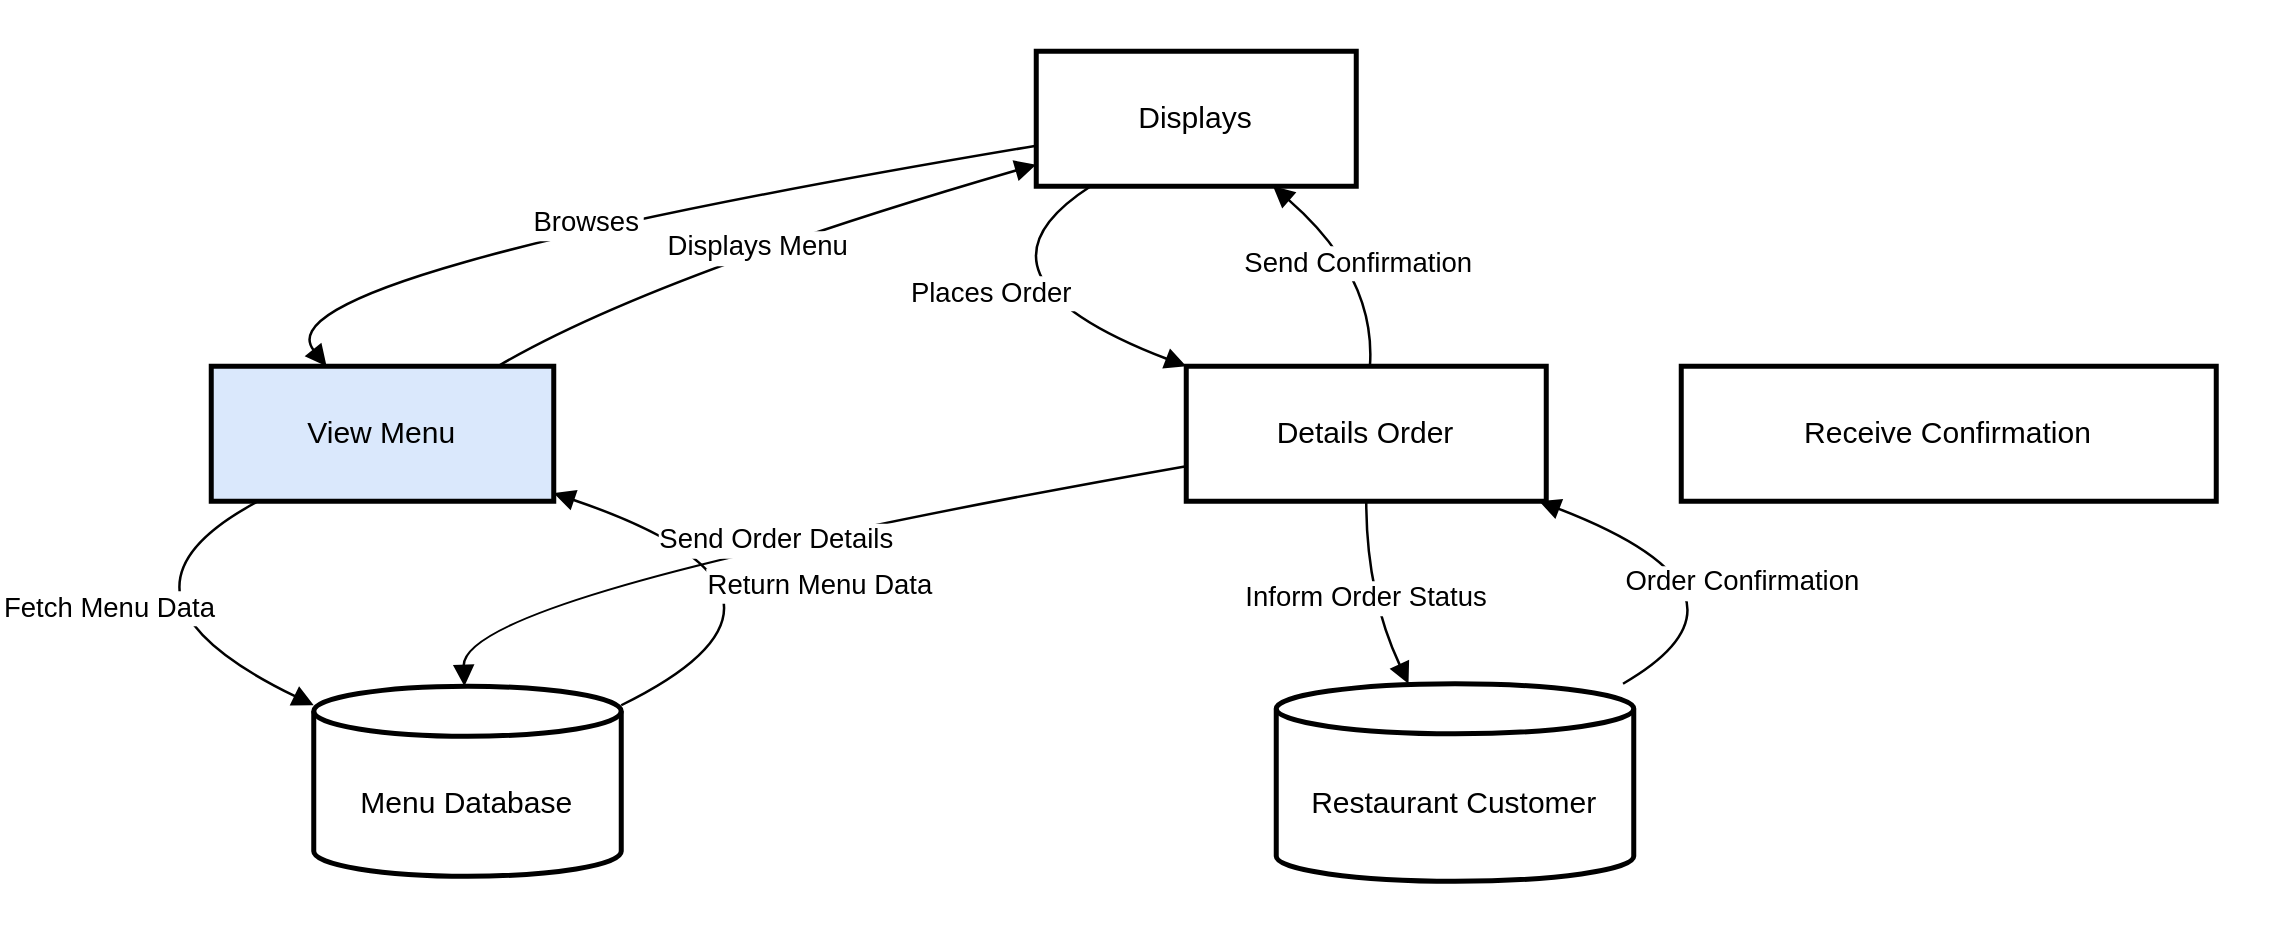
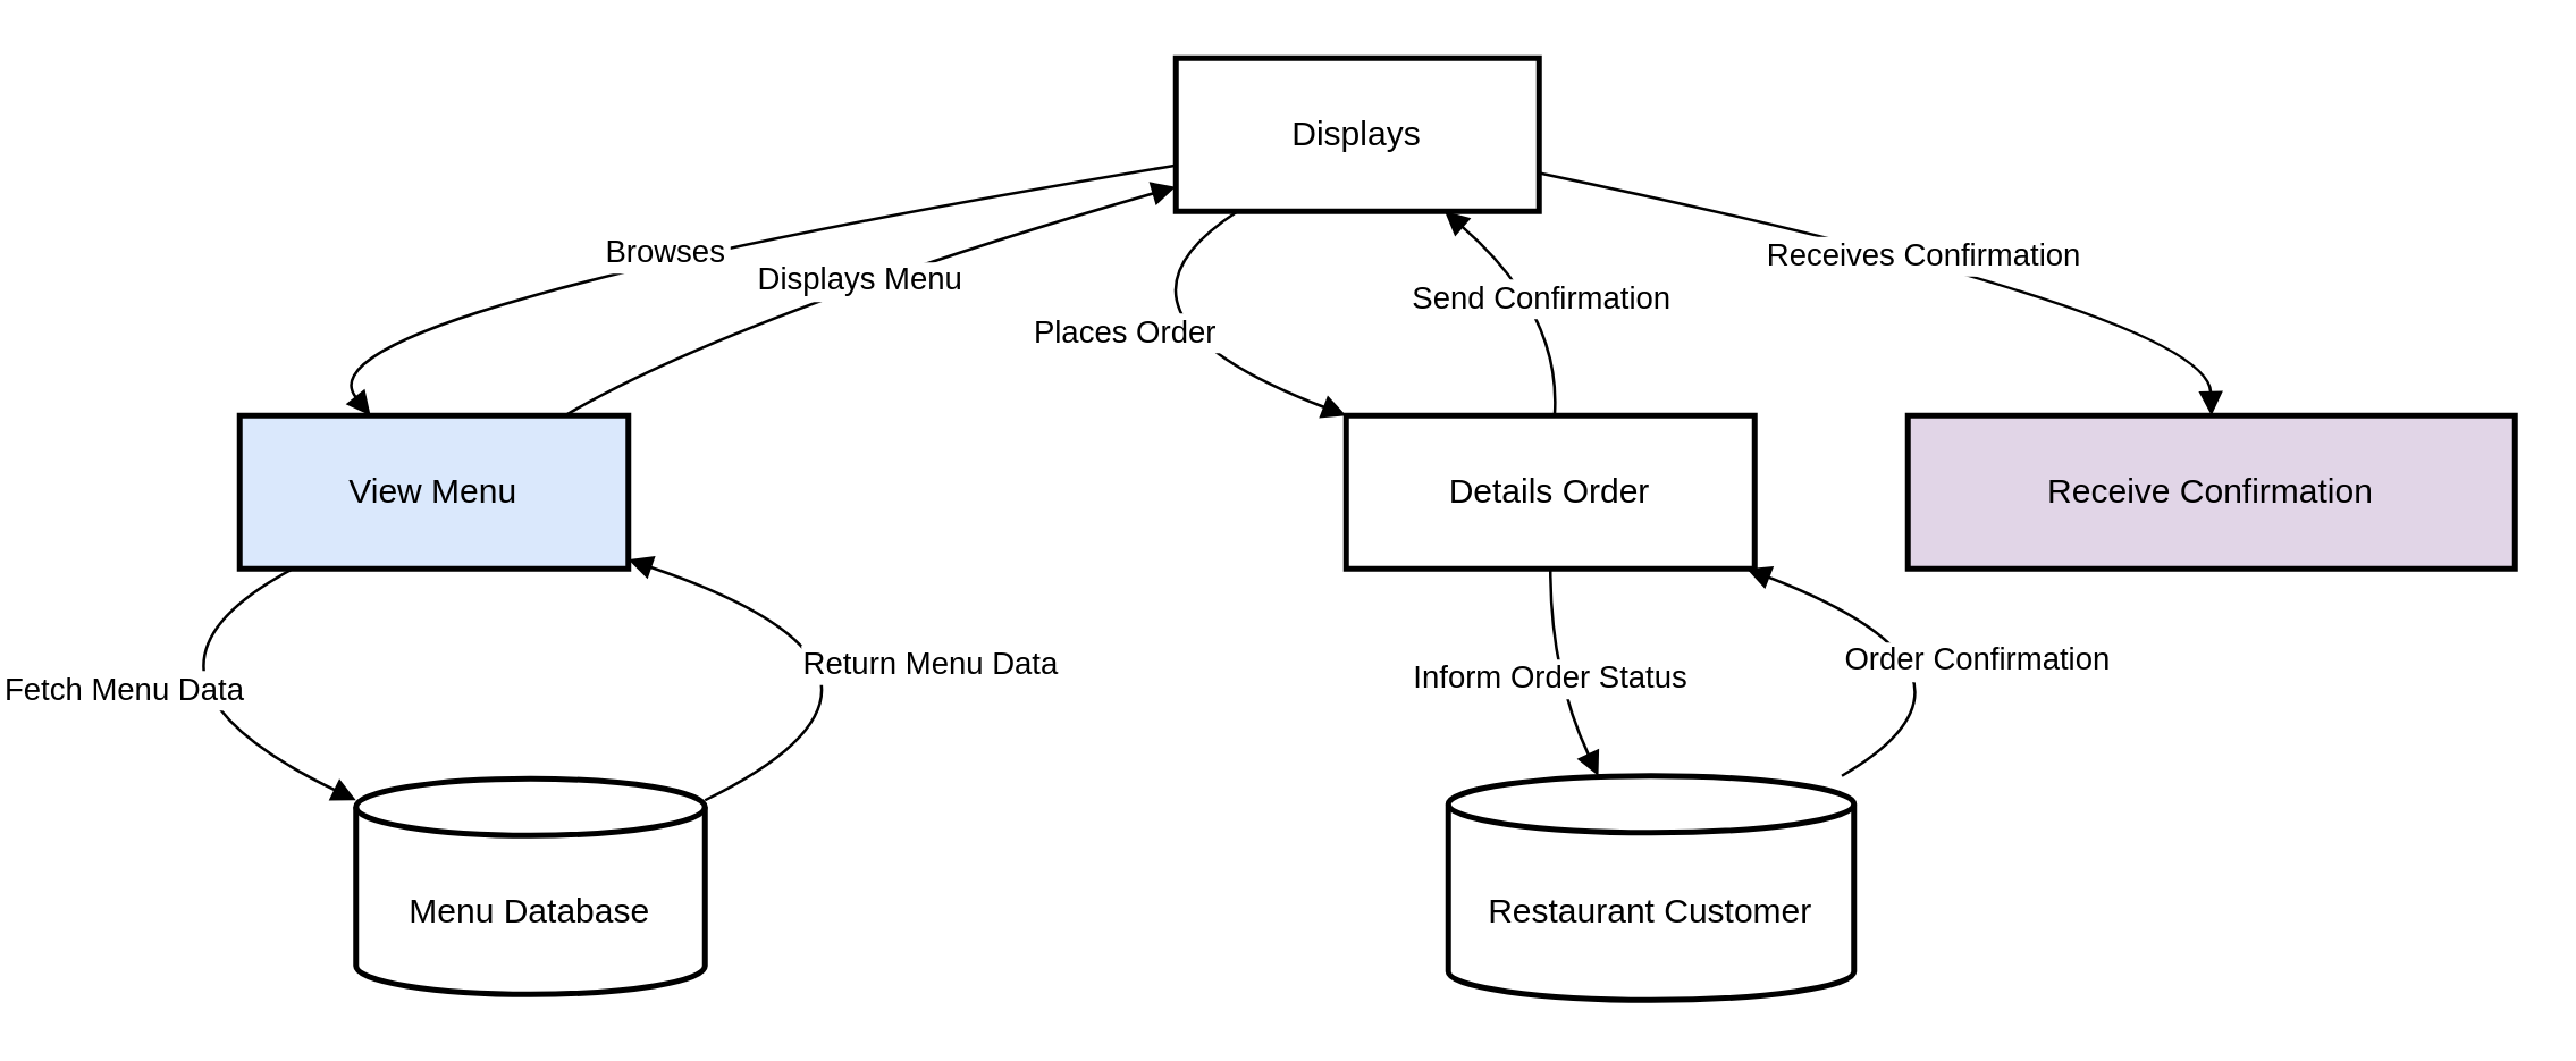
  <mxCell id="0" />
  <mxCell id="1" parent="0" />
  <mxCell id="2" value="Displays" style="whiteSpace=wrap;strokeWidth=2;" vertex="1" parent="1"><mxGeometry x="401" y="20" width="128" height="54" as="geometry" /></mxCell>
  <mxCell id="3" value="View Menu" style="whiteSpace=wrap;strokeWidth=2;fillColor=#dae8fc;" vertex="1" parent="1"><mxGeometry x="71" y="146" width="137" height="54" as="geometry" /></mxCell>
  <mxCell id="4" value="Menu Database" style="shape=cylinder3;boundedLbl=1;backgroundOutline=1;size=10;strokeWidth=2;whiteSpace=wrap;" vertex="1" parent="1"><mxGeometry x="112" y="274" width="123" height="76" as="geometry" /></mxCell>
  <mxCell id="5" value="Details Order" style="whiteSpace=wrap;strokeWidth=2;" vertex="1" parent="1"><mxGeometry x="461" y="146" width="144" height="54" as="geometry" /></mxCell>
  <mxCell id="6" value="Restaurant Customer" style="shape=cylinder3;boundedLbl=1;backgroundOutline=1;size=10;strokeWidth=2;whiteSpace=wrap;" vertex="1" parent="1"><mxGeometry x="497" y="273" width="143" height="79" as="geometry" /></mxCell>
- <mxCell id="7" value="Receive Confirmation" style="whiteSpace=wrap;strokeWidth=2;" vertex="1" parent="1"><mxGeometry x="659" y="146" width="214" height="54" as="geometry" /></mxCell>
+ <mxCell id="7" value="Receive Confirmation" style="whiteSpace=wrap;strokeWidth=2;fillColor=#e1d5e7;" vertex="1" parent="1"><mxGeometry x="659" y="146" width="214" height="54" as="geometry" /></mxCell>
  <mxCell id="8" value="Browses" style="curved=1;startArrow=none;endArrow=block;exitX=0;exitY=0.7;entryX=0.34;entryY=0.01;" edge="1" parent="1" source="2" target="3"><mxGeometry relative="1" as="geometry"><Array as="points"><mxPoint x="88" y="110" /></Array></mxGeometry></mxCell>
  <mxCell id="9" value="Fetch Menu Data" style="curved=1;startArrow=none;endArrow=block;exitX=0.13;exitY=1.01;entryX=0;entryY=0.1;" edge="1" parent="1" source="3" target="4"><mxGeometry relative="1" as="geometry"><Array as="points"><mxPoint x="20" y="237" /></Array></mxGeometry></mxCell>
  <mxCell id="10" value="Return Menu Data" style="curved=1;startArrow=none;endArrow=block;exitX=1;exitY=0.1;entryX=1;entryY=0.94;" edge="1" parent="1" source="4" target="3"><mxGeometry relative="1" as="geometry"><Array as="points"><mxPoint x="326" y="237" /></Array></mxGeometry></mxCell>
  <mxCell id="11" value="Displays Menu" style="curved=1;startArrow=none;endArrow=block;exitX=0.83;exitY=0.01;entryX=0;entryY=0.84;" edge="1" parent="1" source="3" target="2"><mxGeometry relative="1" as="geometry"><Array as="points"><mxPoint x="247" y="110" /></Array></mxGeometry></mxCell>
  <mxCell id="12" value="Places Order" style="curved=1;startArrow=none;endArrow=block;exitX=0.17;exitY=1;entryX=0.01;entryY=0.01;" edge="1" parent="1" source="2" target="5"><mxGeometry relative="1" as="geometry"><Array as="points"><mxPoint x="367" y="110" /></Array></mxGeometry></mxCell>
- <mxCell id="13" value="Send Order Details" style="curved=1;startArrow=none;endArrow=block;exitX=0;exitY=0.74;entryX=0.49;entryY=0;" edge="1" parent="1" source="5" target="4"><mxGeometry relative="1" as="geometry"><Array as="points"><mxPoint x="171" y="237" /></Array></mxGeometry></mxCell>
  <mxCell id="14" value="Inform Order Status" style="curved=1;startArrow=none;endArrow=block;exitX=0.5;exitY=1.01;entryX=0.37;entryY=0;" edge="1" parent="1" source="5" target="6"><mxGeometry relative="1" as="geometry"><Array as="points"><mxPoint x="533" y="237" /></Array></mxGeometry></mxCell>
  <mxCell id="15" value="Order Confirmation" style="curved=1;startArrow=none;endArrow=block;exitX=0.97;exitY=0;entryX=0.99;entryY=1.01;" edge="1" parent="1" source="6" target="5"><mxGeometry relative="1" as="geometry"><Array as="points"><mxPoint x="698" y="237" /></Array></mxGeometry></mxCell>
  <mxCell id="16" value="Send Confirmation" style="curved=1;startArrow=none;endArrow=block;exitX=0.51;exitY=0.01;entryX=0.74;entryY=1;" edge="1" parent="1" source="5" target="2"><mxGeometry relative="1" as="geometry"><Array as="points"><mxPoint x="537" y="110" /></Array></mxGeometry></mxCell>
+ <mxCell id="17" value="Receives Confirmation" style="curved=1;startArrow=none;endArrow=block;exitX=1;exitY=0.75;entryX=0.5;entryY=0.01;" edge="1" parent="1" source="2" target="7"><mxGeometry relative="1" as="geometry"><Array as="points"><mxPoint x="765" y="110" /></Array></mxGeometry></mxCell>
